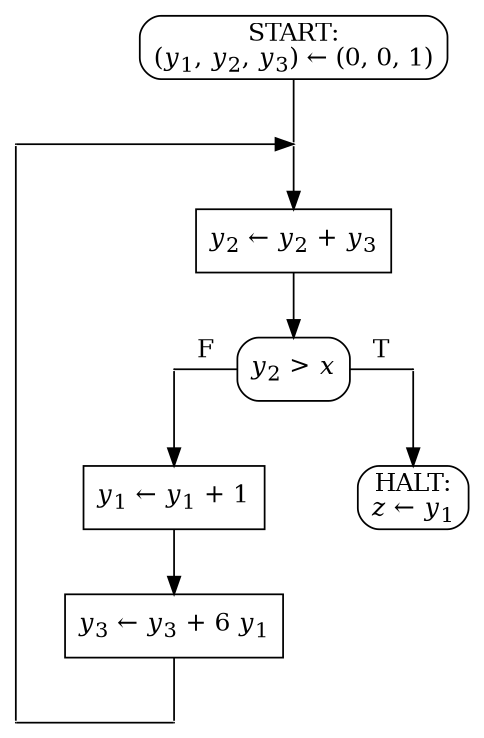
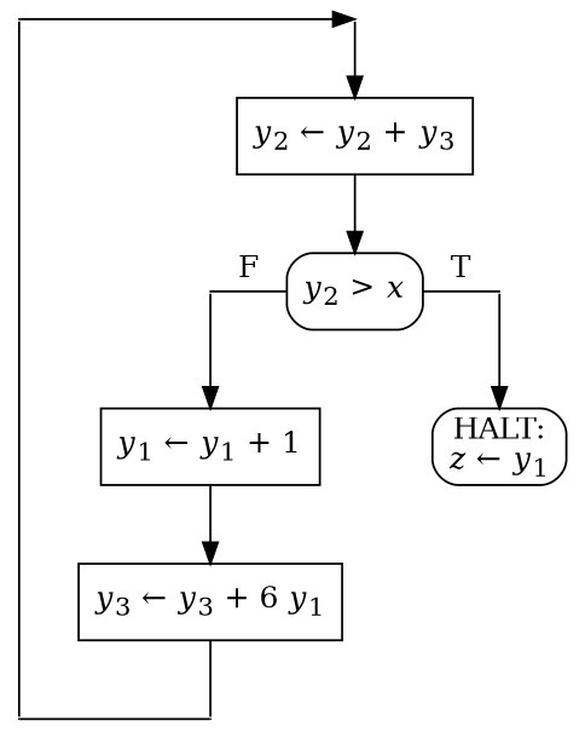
  digraph {
    node [shape=point]
    edge [weight=8]
    p1 [width=0]
    p2 [width=0]
    n3 [label=<<i>y</i><sub>2</sub> &gt; <i>x</i>> shape=rectangle style=rounded]
    p4 [width=0]
    p3 [width=0]
    n6 [label=<<i>y</i><sub>1</sub> &larr; <i>y</i><sub>1</sub> + 1> shape=rectangle]
    n7 [label=<HALT:<br/><i>z</i> &larr; <i>y</i><sub>1</sub>> shape=rectangle style=rounded]
    p5 [width=0]
    p6 [width=0]
-   n10 [label=<START:<br/>(<i>y</i><sub>1</sub>, <i>y</i><sub>2</sub>, <i>y</i><sub>3</sub>) &larr; (0, 0, 1)> shape=rectangle style=rounded]
    n11 [label=<<i>y</i><sub>2</sub> &larr; <i>y</i><sub>2</sub> + <i>y</i><sub>3</sub>> shape=rectangle]
    n12 [label=<<i>y</i><sub>3</sub> &larr; <i>y</i><sub>3</sub> + 6 <i>y</i><sub>1</sub>> shape=rectangle]
    subgraph sub_1 {
      rank=same
      p1
      p2
    }
    subgraph sub_2 {
      rank=same
      n3
      p4
      p3
    }
    subgraph sub_3 {
      rank=same
      n6
      n7
    }
    subgraph sub_4 {
      rank=same
      p5
      p6
    }
    p1 -> p2 [weight=""]
    p1 -> p5 [arrowhead=none]
    p2 -> n11
    n3 -> p4 [arrowhead=none label=T weight=""]
    p4 -> n7
    p3 -> n3 [arrowhead=none label=F weight=""]
    p3 -> n6
    n6 -> n12
    p5 -> p6 [arrowhead=none weight=""]
-   n10 -> p2 [arrowhead=none weight=""]
    n11 -> n3
    n12 -> p6 [arrowhead=none]
  }
